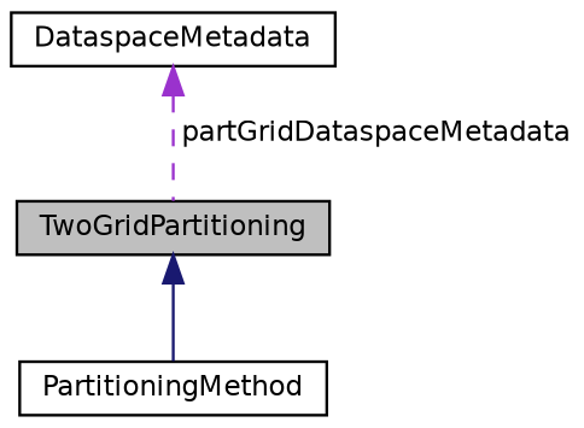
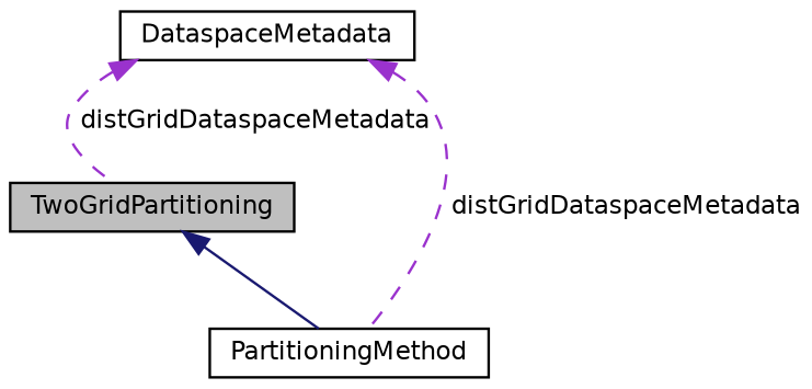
  digraph {
    node [color=black fontname=Helvetica fontsize=10 shape=record]
    edge [color=darkorchid3 dir=back fontname=Helvetica fontsize=10 labelfontname=Helvetica labelfontsize=10 style=dashed]
    n1 [fillcolor=grey75 fontcolor=black height=0.2 label=TwoGridPartitioning style=filled width=0.4]
    n2 [height=0.2 label=PartitioningMethod width=0.4]
    n3 [height=0.2 label=DataspaceMetadata width=0.4]
    n1 -> n2 [color=midnightblue style=solid]
-   n3 -> n1 [label=" partGridDataspaceMetadata"]
+   n3 -> n1 [label=" distGridDataspaceMetadata"]
+   n3 -> n2 [label=" distGridDataspaceMetadata"]
  }
